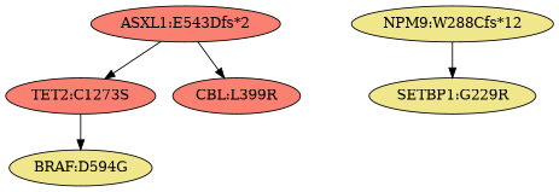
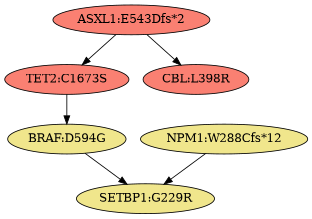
  digraph {
    fontname="DejaVu Serif"
    node [fillcolor=salmon fontname="DejaVu Serif" style=filled]
    edge [fontname="DejaVu Serif"]
    n1 [label="ASXL1:E543Dfs*2"]
-   n2 [label="TET2:C1273S"]
-   n3 [label="CBL:L399R"]
+   n2 [label="TET2:C1673S"]
+   n3 [label="CBL:L398R"]
    n4 [fillcolor=khaki label="BRAF:D594G"]
    n5 [fillcolor=khaki label="SETBP1:G229R"]
-   n6 [fillcolor=khaki label="NPM9:W288Cfs*12"]
+   n6 [fillcolor=khaki label="NPM1:W288Cfs*12"]
    n1 -> n2
    n1 -> n3
    n2 -> n4
+   n4 -> n5
    n6 -> n5
  }
